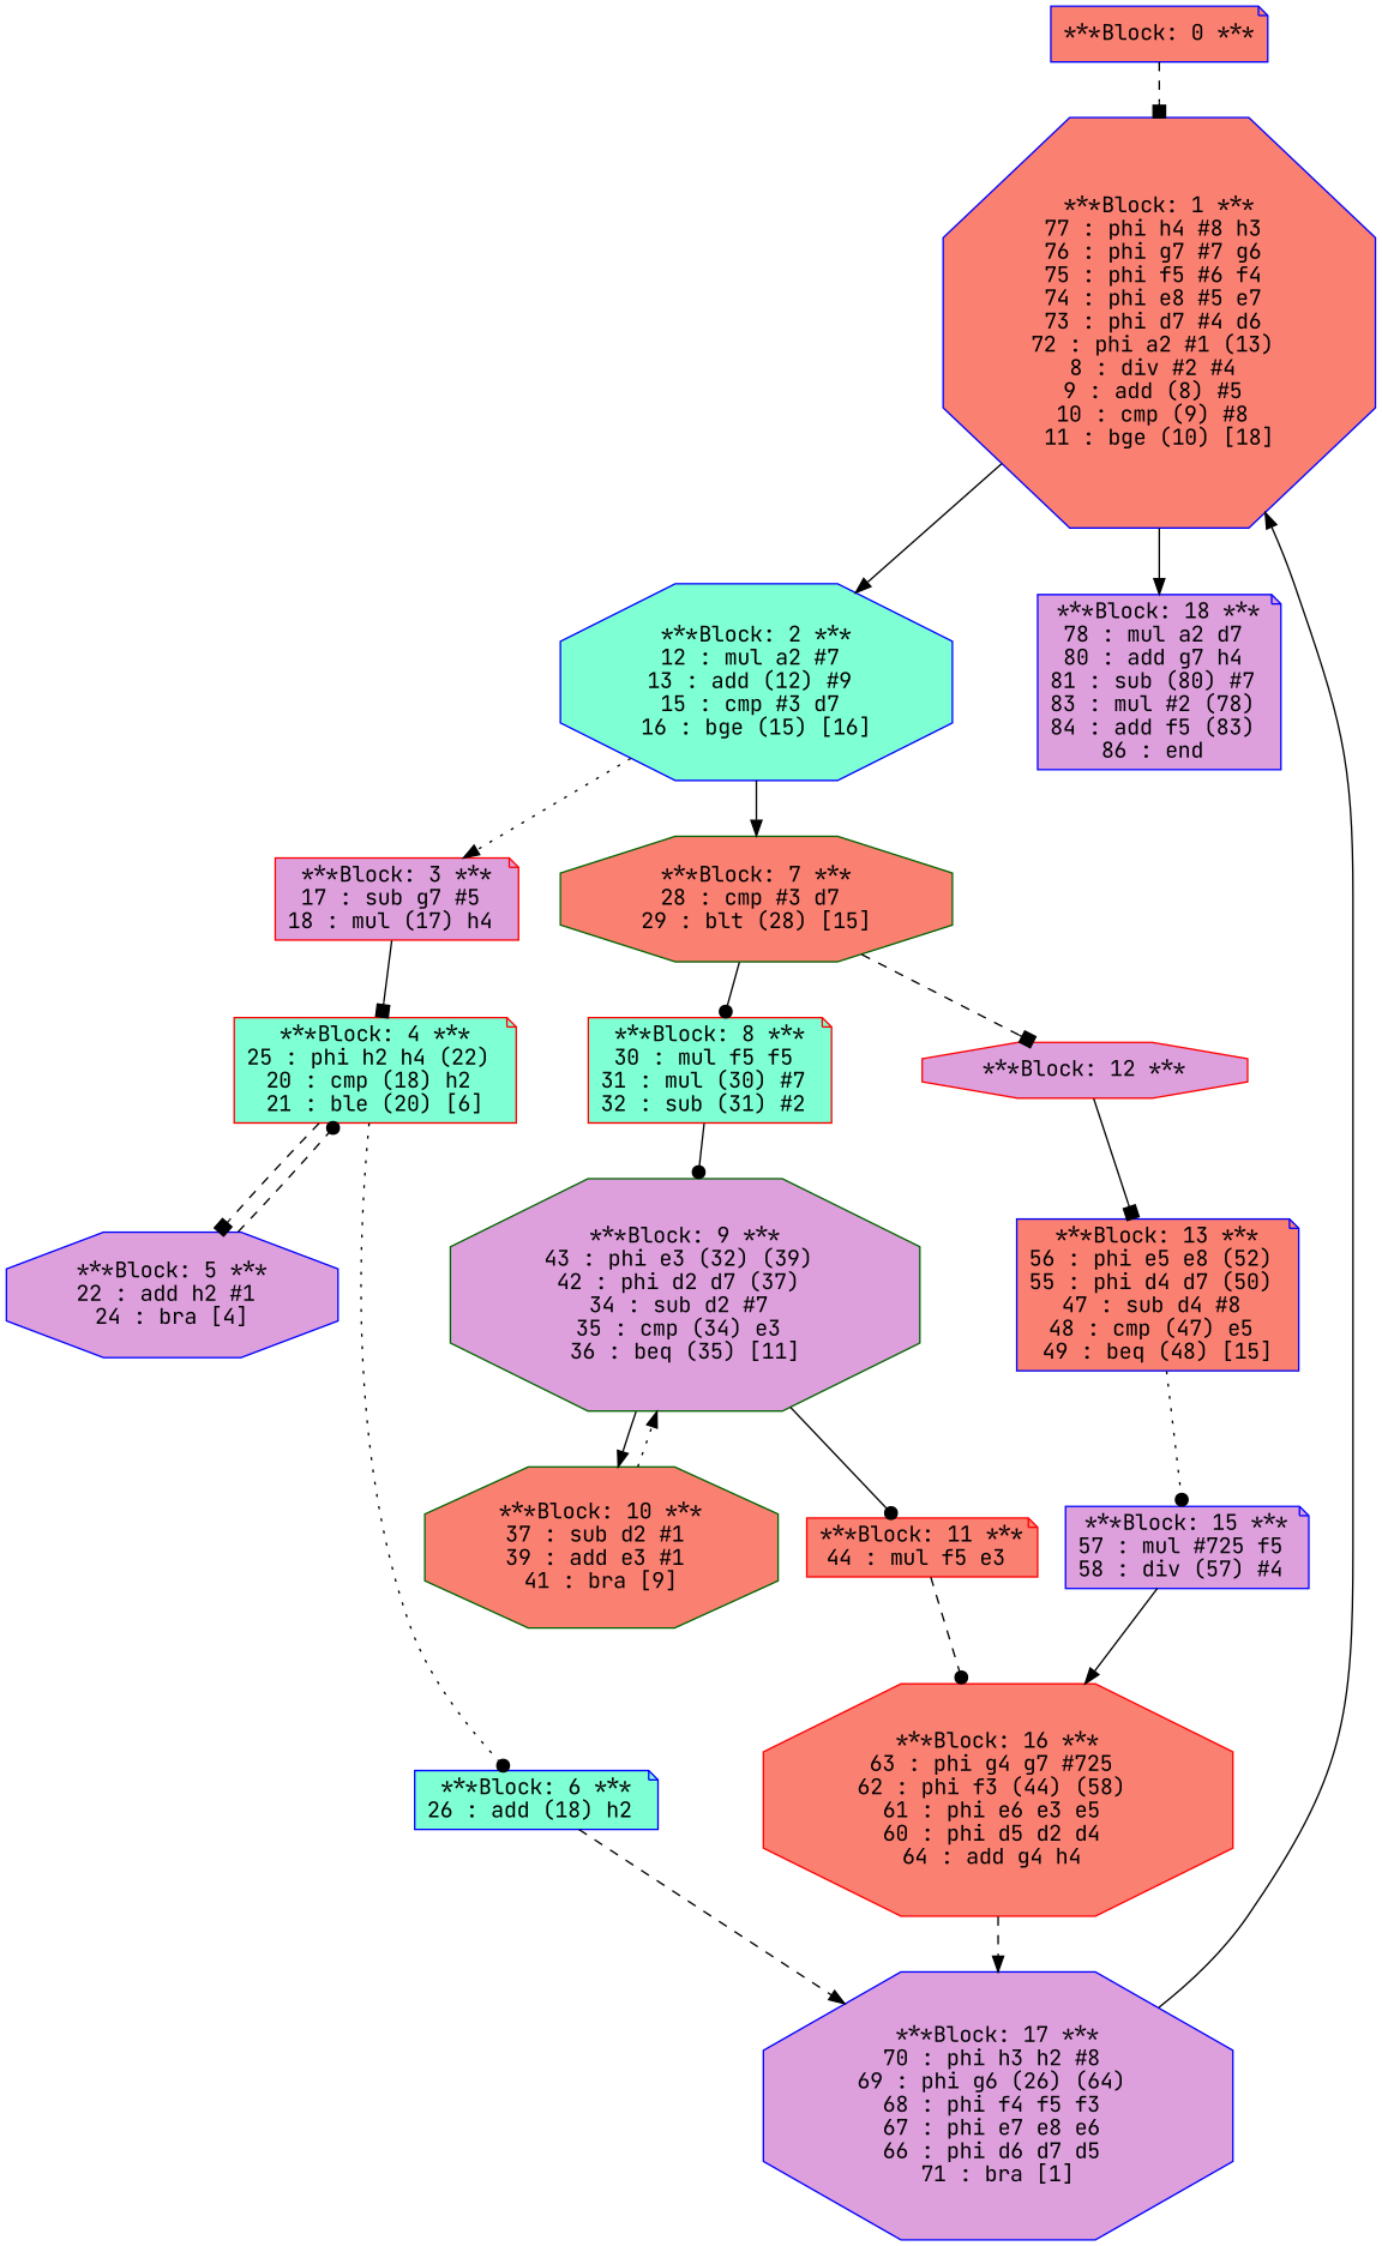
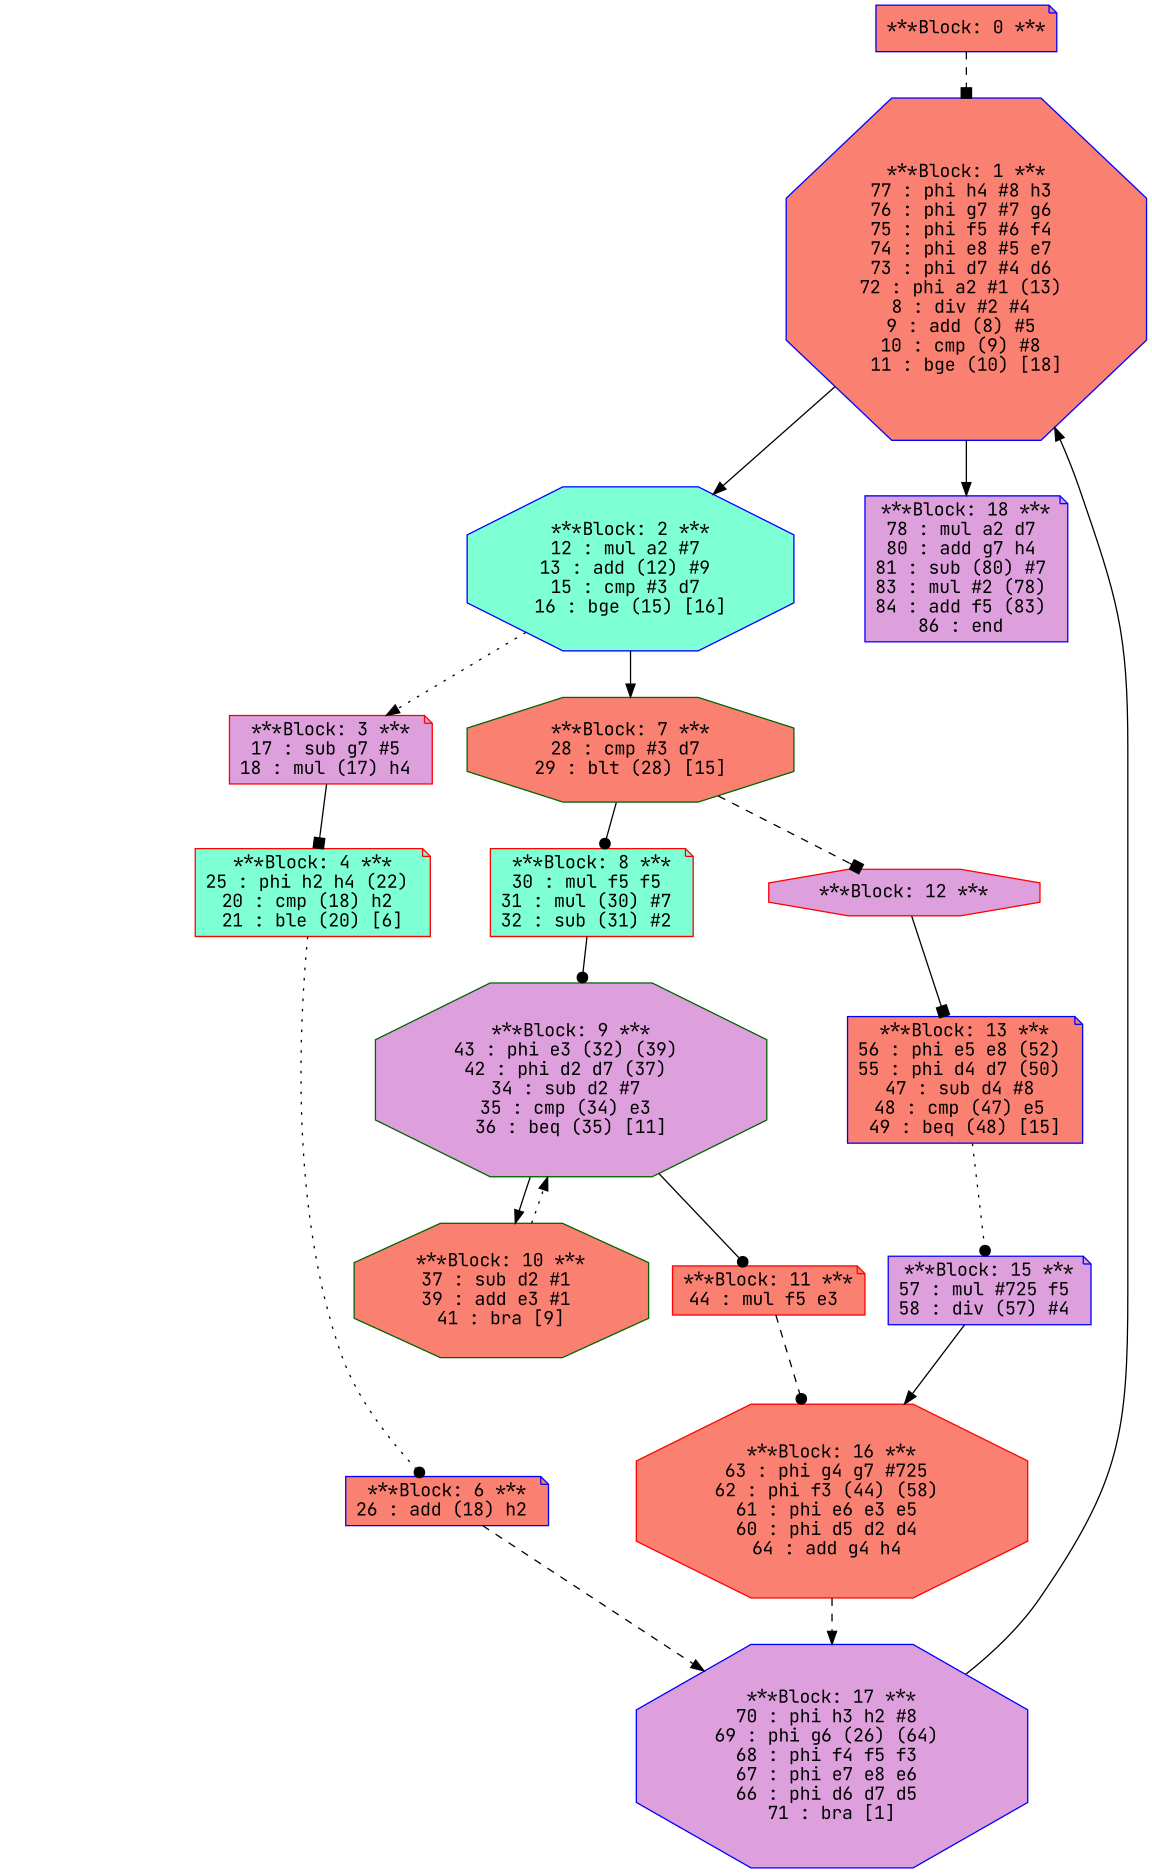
  digraph {
    fontname="JetBrains Mono"
    node [color=blue fillcolor=salmon fontname="JetBrains Mono" shape=note style=filled]
    edge [arrowhead=normal fontname="JetBrains Mono" style=solid]
    n1 [label="***Block: 0 ***\n"]
    n2 [label="***Block: 1 ***\n77 : phi h4 #8 h3 \n76 : phi g7 #7 g6 \n75 : phi f5 #6 f4 \n74 : phi e8 #5 e7 \n73 : phi d7 #4 d6 \n72 : phi a2 #1 (13) \n8 : div #2 #4 \n9 : add (8) #5 \n10 : cmp (9) #8 \n11 : bge (10) [18]\n" shape=octagon]
    n3 [fillcolor=aquamarine label="***Block: 2 ***\n12 : mul a2 #7 \n13 : add (12) #9 \n15 : cmp #3 d7 \n16 : bge (15) [16]\n" shape=octagon]
    n4 [fillcolor=plum label="***Block: 18 ***\n78 : mul a2 d7 \n80 : add g7 h4 \n81 : sub (80) #7 \n83 : mul #2 (78) \n84 : add f5 (83) \n86 : end \n"]
    n5 [color=red fillcolor=plum label="***Block: 3 ***\n17 : sub g7 #5 \n18 : mul (17) h4 \n"]
    n6 [color=darkgreen label="***Block: 7 ***\n28 : cmp #3 d7 \n29 : blt (28) [15]\n" shape=octagon]
    n7 [color=red fillcolor=aquamarine label="***Block: 4 ***\n25 : phi h2 h4 (22) \n20 : cmp (18) h2 \n21 : ble (20) [6]\n"]
    n8 [color=red fillcolor=aquamarine label="***Block: 8 ***\n30 : mul f5 f5 \n31 : mul (30) #7 \n32 : sub (31) #2 \n"]
    n9 [color=red fillcolor=plum label="***Block: 12 ***\n" shape=octagon]
-   n10 [fillcolor=plum label="***Block: 5 ***\n22 : add h2 #1 \n24 : bra [4]\n" shape=octagon]
-   n11 [fillcolor=aquamarine label="***Block: 6 ***\n26 : add (18) h2 \n"]
+   n11 [label="***Block: 6 ***\n26 : add (18) h2 \n"]
    n12 [fillcolor=plum label="***Block: 17 ***\n70 : phi h3 h2 #8 \n69 : phi g6 (26) (64) \n68 : phi f4 f5 f3 \n67 : phi e7 e8 e6 \n66 : phi d6 d7 d5 \n71 : bra [1]\n" shape=octagon]
    n13 [color=darkgreen fillcolor=plum label="***Block: 9 ***\n43 : phi e3 (32) (39) \n42 : phi d2 d7 (37) \n34 : sub d2 #7 \n35 : cmp (34) e3 \n36 : beq (35) [11]\n" shape=octagon]
    n14 [label="***Block: 13 ***\n56 : phi e5 e8 (52) \n55 : phi d4 d7 (50) \n47 : sub d4 #8 \n48 : cmp (47) e5 \n49 : beq (48) [15]\n"]
    n15 [color=darkgreen label="***Block: 10 ***\n37 : sub d2 #1 \n39 : add e3 #1 \n41 : bra [9]\n" shape=octagon]
    n16 [color=red label="***Block: 11 ***\n44 : mul f5 e3 \n"]
    n17 [color=red label="***Block: 16 ***\n63 : phi g4 g7 #725 \n62 : phi f3 (44) (58) \n61 : phi e6 e3 e5 \n60 : phi d5 d2 d4 \n64 : add g4 h4 \n" shape=octagon]
    n18 [fillcolor=plum label="***Block: 15 ***\n57 : mul #725 f5 \n58 : div (57) #4 \n"]
    n1 -> n2 [arrowhead=box style=dashed]
    n2 -> n3
    n2 -> n4
    n3 -> n5 [style=dotted]
    n3 -> n6
    n5 -> n7 [arrowhead=box]
    n6 -> n8 [arrowhead=dot]
    n6 -> n9 [arrowhead=box style=dashed]
-   n7 -> n10 [arrowhead=box style=dashed]
    n7 -> n11 [arrowhead=dot style=dotted]
    n8 -> n13 [arrowhead=dot]
    n9 -> n14 [arrowhead=box]
-   n10 -> n7 [arrowhead=dot style=dashed]
    n11 -> n12 [style=dashed]
    n12 -> n2
    n13 -> n15
    n13 -> n16 [arrowhead=dot]
    n14 -> n18 [arrowhead=dot style=dotted]
    n15 -> n13 [style=dotted]
    n16 -> n17 [arrowhead=dot style=dashed]
    n17 -> n12 [style=dashed]
    n18 -> n17
  }
